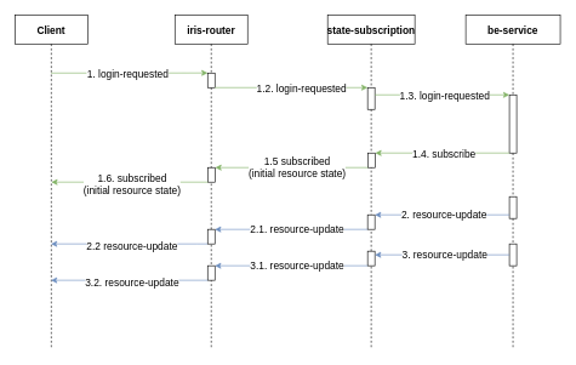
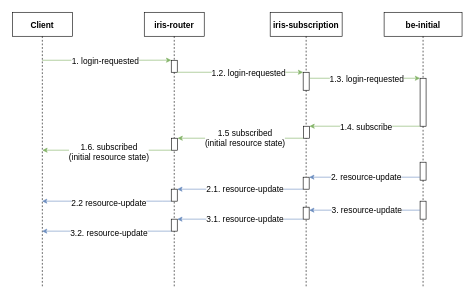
  <mxCell id="0" />
  <mxCell id="1" parent="0" />
  <mxCell id="2" style="edgeStyle=orthogonalEdgeStyle;rounded=0;orthogonalLoop=1;jettySize=auto;html=1;entryX=0.003;entryY=-0.007;entryDx=0;entryDy=0;entryPerimeter=0;fontSize=14;fillColor=#d5e8d4;strokeColor=#82b366;" parent="1" source="4" target="8" edge="1"><mxGeometry relative="1" as="geometry"><Array as="points"><mxPoint x="180" y="100" /><mxPoint x="180" y="100" /></Array></mxGeometry></mxCell>
  <mxCell id="3" value="1. login-requested" style="edgeLabel;html=1;align=center;verticalAlign=middle;resizable=0;points=[];fontSize=14;" parent="2" vertex="1" connectable="0"><mxGeometry x="-0.186" y="1" relative="1" as="geometry"><mxPoint x="17" y="1" as="offset" /></mxGeometry></mxCell>
  <mxCell id="4" value="Client" style="shape=umlLifeline;perimeter=lifelinePerimeter;container=1;collapsible=0;recursiveResize=0;rounded=0;shadow=0;strokeWidth=1;fontSize=14;fontStyle=1" parent="1" vertex="1"><mxGeometry x="20" y="20" width="100" height="460" as="geometry" /></mxCell>
  <mxCell id="5" style="edgeStyle=orthogonalEdgeStyle;rounded=0;orthogonalLoop=1;jettySize=auto;html=1;fontSize=14;fillColor=#dae8fc;strokeColor=#6c8ebf;" parent="1" source="9" edge="1"><mxGeometry relative="1" as="geometry"><mxPoint x="69.5" y="335" as="targetPoint" /><Array as="points"><mxPoint x="270" y="335" /><mxPoint x="270" y="335" /></Array></mxGeometry></mxCell>
  <mxCell id="6" value="2.2 resource-update" style="edgeLabel;html=1;align=center;verticalAlign=middle;resizable=0;points=[];fontSize=14;" parent="5" vertex="1" connectable="0"><mxGeometry x="-0.137" y="2" relative="1" as="geometry"><mxPoint x="-12" as="offset" /></mxGeometry></mxCell>
  <mxCell id="7" value="iris-router" style="shape=umlLifeline;perimeter=lifelinePerimeter;container=1;collapsible=0;recursiveResize=0;rounded=0;shadow=0;strokeWidth=1;fontSize=14;fontStyle=1" parent="1" vertex="1"><mxGeometry x="240" y="20" width="100" height="460" as="geometry" /></mxCell>
  <mxCell id="8" value="" style="html=1;points=[];perimeter=orthogonalPerimeter;fontSize=14;" parent="7" vertex="1"><mxGeometry x="45" y="80" width="10" height="20" as="geometry" /></mxCell>
  <mxCell id="9" value="" style="html=1;points=[];perimeter=orthogonalPerimeter;fontSize=14;" parent="7" vertex="1"><mxGeometry x="45" y="295" width="10" height="20" as="geometry" /></mxCell>
  <mxCell id="10" value="" style="html=1;points=[];perimeter=orthogonalPerimeter;fontSize=14;" parent="7" vertex="1"><mxGeometry x="45" y="345" width="10" height="20" as="geometry" /></mxCell>
  <mxCell id="11" style="edgeStyle=orthogonalEdgeStyle;rounded=0;orthogonalLoop=1;jettySize=auto;html=1;fontSize=14;fillColor=#dae8fc;strokeColor=#6c8ebf;" parent="1" source="15" target="9" edge="1"><mxGeometry relative="1" as="geometry"><Array as="points"><mxPoint x="360" y="315" /><mxPoint x="360" y="315" /></Array></mxGeometry></mxCell>
  <mxCell id="12" value="2.1. resource-update" style="edgeLabel;html=1;align=center;verticalAlign=middle;resizable=0;points=[];fontSize=14;" parent="11" vertex="1" connectable="0"><mxGeometry x="-0.217" y="-1" relative="1" as="geometry"><mxPoint x="-16" as="offset" /></mxGeometry></mxCell>
- <mxCell id="13" value="state-subscription" style="shape=umlLifeline;perimeter=lifelinePerimeter;container=1;collapsible=0;recursiveResize=0;rounded=0;shadow=0;strokeWidth=1;fontSize=14;fontStyle=1" parent="1" vertex="1"><mxGeometry x="450" y="20" width="120" height="460" as="geometry" /></mxCell>
+ <mxCell id="13" value="iris-subscription" style="shape=umlLifeline;perimeter=lifelinePerimeter;container=1;collapsible=0;recursiveResize=0;rounded=0;shadow=0;strokeWidth=1;fontSize=14;fontStyle=1" parent="1" vertex="1"><mxGeometry x="450" y="20" width="120" height="460" as="geometry" /></mxCell>
  <mxCell id="14" value="" style="html=1;points=[];perimeter=orthogonalPerimeter;fontSize=14;" parent="13" vertex="1"><mxGeometry x="55" y="100" width="10" height="30" as="geometry" /></mxCell>
  <mxCell id="15" value="" style="html=1;points=[];perimeter=orthogonalPerimeter;fontSize=14;" parent="13" vertex="1"><mxGeometry x="55" y="275" width="10" height="20" as="geometry" /></mxCell>
  <mxCell id="16" value="" style="html=1;points=[];perimeter=orthogonalPerimeter;fontSize=14;" parent="13" vertex="1"><mxGeometry x="55" y="325" width="10" height="20" as="geometry" /></mxCell>
- <mxCell id="17" value="be-service" style="shape=umlLifeline;perimeter=lifelinePerimeter;container=1;collapsible=0;recursiveResize=0;rounded=0;shadow=0;strokeWidth=1;fontSize=14;fontStyle=1" parent="1" vertex="1"><mxGeometry x="640" y="20" width="130" height="460" as="geometry" /></mxCell>
+ <mxCell id="17" value="be-initial" style="shape=umlLifeline;perimeter=lifelinePerimeter;container=1;collapsible=0;recursiveResize=0;rounded=0;shadow=0;strokeWidth=1;fontSize=14;fontStyle=1" parent="1" vertex="1"><mxGeometry x="640" y="20" width="130" height="460" as="geometry" /></mxCell>
  <mxCell id="18" value="" style="html=1;points=[];perimeter=orthogonalPerimeter;fontSize=14;" parent="17" vertex="1"><mxGeometry x="60" y="110" width="10" height="80" as="geometry" /></mxCell>
  <mxCell id="19" value="" style="html=1;points=[];perimeter=orthogonalPerimeter;fontSize=14;" parent="17" vertex="1"><mxGeometry x="60" y="315" width="10" height="30" as="geometry" /></mxCell>
  <mxCell id="20" value="" style="html=1;points=[];perimeter=orthogonalPerimeter;fontSize=14;" parent="17" vertex="1"><mxGeometry x="60" y="250" width="10" height="30" as="geometry" /></mxCell>
  <mxCell id="21" style="edgeStyle=orthogonalEdgeStyle;rounded=0;orthogonalLoop=1;jettySize=auto;html=1;entryX=0;entryY=0;entryDx=0;entryDy=0;entryPerimeter=0;fontSize=14;fillColor=#d5e8d4;strokeColor=#82b366;" parent="1" source="14" target="18" edge="1"><mxGeometry relative="1" as="geometry"><Array as="points"><mxPoint x="610" y="130" /><mxPoint x="610" y="130" /></Array></mxGeometry></mxCell>
  <mxCell id="22" value="1.3. login-requested" style="edgeLabel;html=1;align=center;verticalAlign=middle;resizable=0;points=[];fontSize=14;" parent="21" vertex="1" connectable="0"><mxGeometry x="0.362" y="1" relative="1" as="geometry"><mxPoint x="-31" y="1" as="offset" /></mxGeometry></mxCell>
  <mxCell id="23" style="edgeStyle=orthogonalEdgeStyle;rounded=0;orthogonalLoop=1;jettySize=auto;html=1;fontSize=14;fillColor=#d5e8d4;strokeColor=#82b366;" parent="1" source="8" target="14" edge="1"><mxGeometry relative="1" as="geometry"><Array as="points"><mxPoint x="430" y="120" /><mxPoint x="430" y="120" /></Array></mxGeometry></mxCell>
  <mxCell id="24" value="1.2. login-requested" style="edgeLabel;html=1;align=center;verticalAlign=middle;resizable=0;points=[];fontSize=14;" parent="23" vertex="1" connectable="0"><mxGeometry x="0.237" relative="1" as="geometry"><mxPoint x="-12" as="offset" /></mxGeometry></mxCell>
  <mxCell id="25" style="edgeStyle=orthogonalEdgeStyle;rounded=0;orthogonalLoop=1;jettySize=auto;html=1;fontSize=14;fillColor=#dae8fc;strokeColor=#6c8ebf;" parent="1" target="15" edge="1"><mxGeometry relative="1" as="geometry"><Array as="points"><mxPoint x="590" y="295" /><mxPoint x="590" y="295" /></Array><mxPoint x="700" y="295" as="sourcePoint" /></mxGeometry></mxCell>
  <mxCell id="26" value="2. resource-update" style="edgeLabel;html=1;align=center;verticalAlign=middle;resizable=0;points=[];fontSize=14;" parent="25" vertex="1" connectable="0"><mxGeometry x="-0.22" y="2" relative="1" as="geometry"><mxPoint x="-19" y="-2" as="offset" /></mxGeometry></mxCell>
  <mxCell id="27" style="edgeStyle=orthogonalEdgeStyle;rounded=0;orthogonalLoop=1;jettySize=auto;html=1;fontSize=14;fillColor=#dae8fc;strokeColor=#6c8ebf;" parent="1" source="10" edge="1"><mxGeometry relative="1" as="geometry"><mxPoint x="69.5" y="385" as="targetPoint" /><Array as="points"><mxPoint x="190" y="385" /><mxPoint x="190" y="385" /></Array></mxGeometry></mxCell>
  <mxCell id="28" value="3.2. resource-update" style="edgeLabel;html=1;align=center;verticalAlign=middle;resizable=0;points=[];fontSize=14;" parent="27" vertex="1" connectable="0"><mxGeometry x="-0.137" y="2" relative="1" as="geometry"><mxPoint x="-12" as="offset" /></mxGeometry></mxCell>
  <mxCell id="29" style="edgeStyle=orthogonalEdgeStyle;rounded=0;orthogonalLoop=1;jettySize=auto;html=1;fontSize=14;fillColor=#dae8fc;strokeColor=#6c8ebf;" parent="1" source="16" target="10" edge="1"><mxGeometry relative="1" as="geometry"><Array as="points"><mxPoint x="430" y="365" /><mxPoint x="430" y="365" /></Array></mxGeometry></mxCell>
  <mxCell id="30" value="3.1. resource-update" style="edgeLabel;html=1;align=center;verticalAlign=middle;resizable=0;points=[];fontSize=14;" parent="29" vertex="1" connectable="0"><mxGeometry x="-0.217" y="-1" relative="1" as="geometry"><mxPoint x="-16" as="offset" /></mxGeometry></mxCell>
  <mxCell id="31" style="edgeStyle=orthogonalEdgeStyle;rounded=0;orthogonalLoop=1;jettySize=auto;html=1;fontSize=14;fillColor=#dae8fc;strokeColor=#6c8ebf;" parent="1" source="19" target="16" edge="1"><mxGeometry relative="1" as="geometry"><Array as="points"><mxPoint x="610" y="350" /><mxPoint x="610" y="350" /></Array></mxGeometry></mxCell>
  <mxCell id="32" value="3. resource-update" style="edgeLabel;html=1;align=center;verticalAlign=middle;resizable=0;points=[];fontSize=14;" parent="31" vertex="1" connectable="0"><mxGeometry x="-0.22" y="2" relative="1" as="geometry"><mxPoint x="-18" y="-2" as="offset" /></mxGeometry></mxCell>
  <mxCell id="33" value="" style="html=1;points=[];perimeter=orthogonalPerimeter;fontSize=14;" parent="1" vertex="1"><mxGeometry x="285.5" y="230" width="10" height="20" as="geometry" /></mxCell>
  <mxCell id="34" value="" style="html=1;points=[];perimeter=orthogonalPerimeter;fontSize=14;" parent="1" vertex="1"><mxGeometry x="505.5" y="210" width="10" height="20" as="geometry" /></mxCell>
  <mxCell id="35" style="edgeStyle=orthogonalEdgeStyle;rounded=0;orthogonalLoop=1;jettySize=auto;html=1;fontSize=14;fillColor=#d5e8d4;strokeColor=#82b366;" parent="1" source="33" edge="1"><mxGeometry relative="1" as="geometry"><mxPoint x="70" y="250" as="targetPoint" /><Array as="points"><mxPoint x="190.5" y="250" /><mxPoint x="190.5" y="250" /></Array></mxGeometry></mxCell>
  <mxCell id="36" value="1.6.&amp;nbsp;subscribed&lt;br&gt;(initial resource state)" style="edgeLabel;html=1;align=center;verticalAlign=middle;resizable=0;points=[];fontSize=14;" parent="35" vertex="1" connectable="0"><mxGeometry x="-0.137" y="2" relative="1" as="geometry"><mxPoint x="-12" as="offset" /></mxGeometry></mxCell>
  <mxCell id="37" style="edgeStyle=orthogonalEdgeStyle;rounded=0;orthogonalLoop=1;jettySize=auto;html=1;fontSize=14;fillColor=#d5e8d4;strokeColor=#82b366;" parent="1" source="34" target="33" edge="1"><mxGeometry relative="1" as="geometry"><Array as="points"><mxPoint x="430.5" y="230" /><mxPoint x="430.5" y="230" /></Array></mxGeometry></mxCell>
  <mxCell id="38" value="1.5 subscribed&lt;br&gt;(initial resource state)" style="edgeLabel;html=1;align=center;verticalAlign=middle;resizable=0;points=[];fontSize=14;" parent="37" vertex="1" connectable="0"><mxGeometry x="-0.217" y="-1" relative="1" as="geometry"><mxPoint x="-16" as="offset" /></mxGeometry></mxCell>
  <mxCell id="39" style="edgeStyle=orthogonalEdgeStyle;rounded=0;orthogonalLoop=1;jettySize=auto;html=1;fontSize=14;fillColor=#d5e8d4;strokeColor=#82b366;" parent="1" source="18" target="34" edge="1"><mxGeometry relative="1" as="geometry"><Array as="points"><mxPoint x="705" y="210" /></Array><mxPoint x="695.5" y="210" as="sourcePoint" /></mxGeometry></mxCell>
  <mxCell id="40" value="1.4. subscribe" style="edgeLabel;html=1;align=center;verticalAlign=middle;resizable=0;points=[];fontSize=14;" parent="39" vertex="1" connectable="0"><mxGeometry x="-0.22" y="2" relative="1" as="geometry"><mxPoint x="-19" y="-2" as="offset" /></mxGeometry></mxCell>
